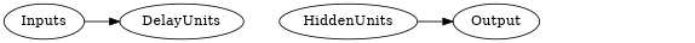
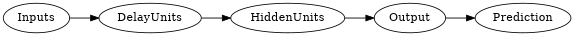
  digraph {
    rankdir=LR
    Inputs
    DelayUnits
    HiddenUnits
    Output
+   Prediction
    Inputs -> DelayUnits
+   DelayUnits -> HiddenUnits
    HiddenUnits -> Output
+   Output -> Prediction
  }
